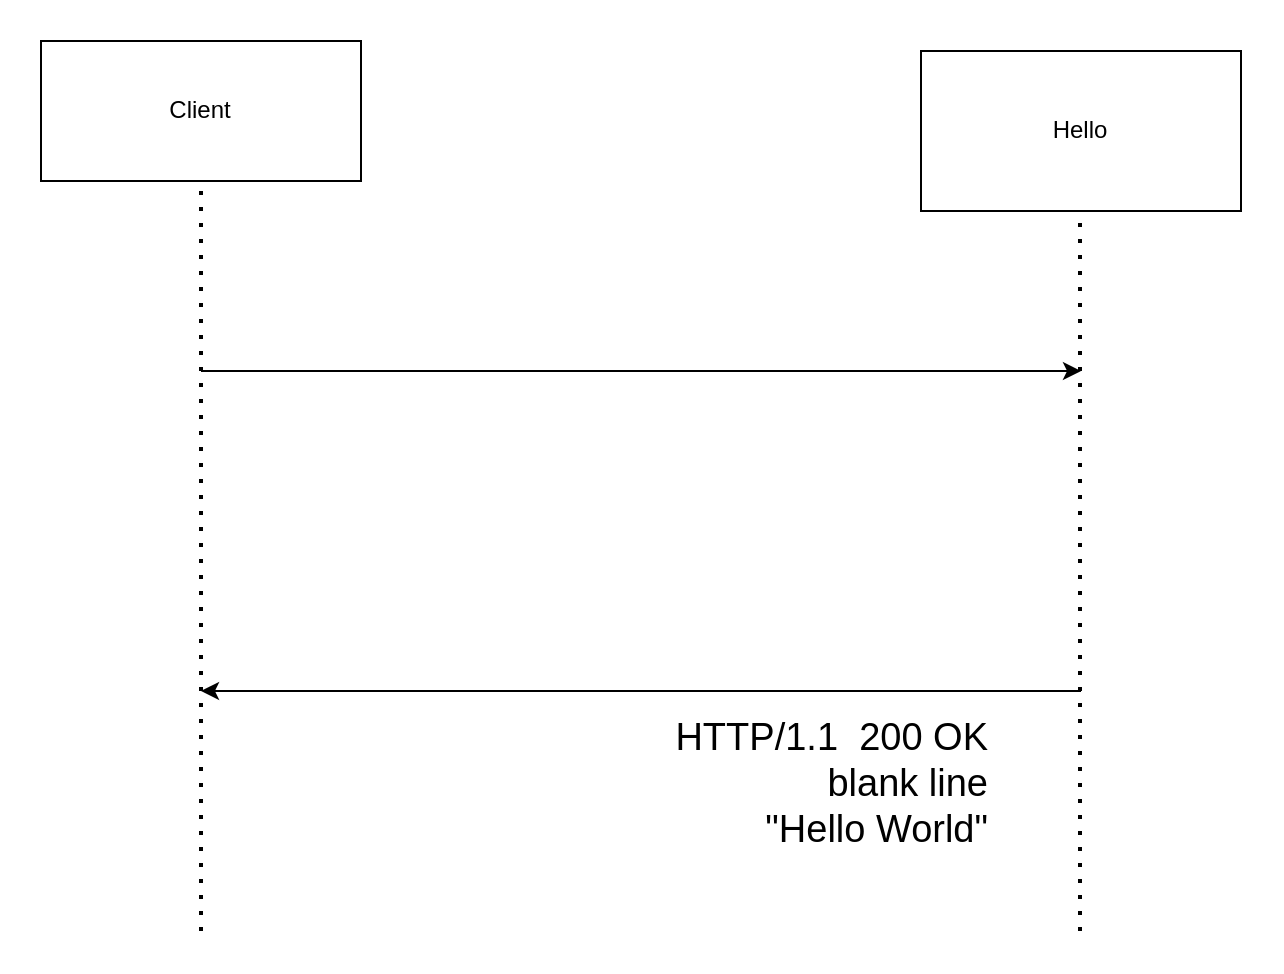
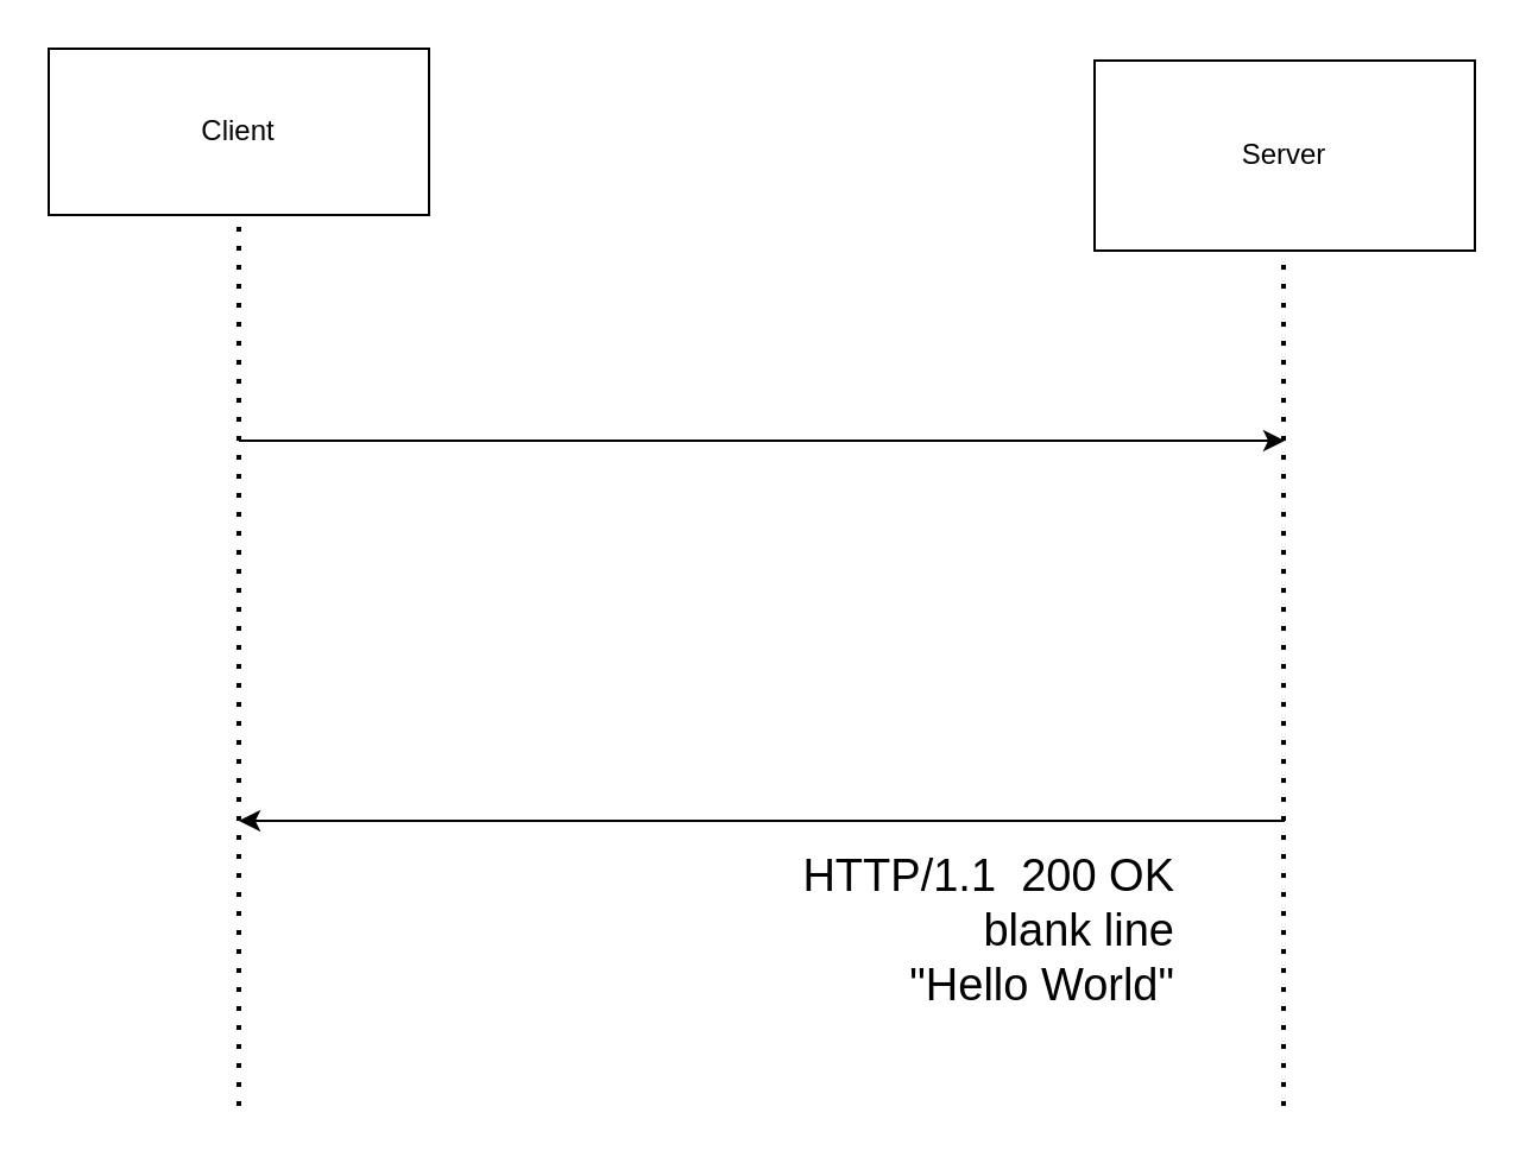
  <mxCell id="0" />
  <mxCell id="1" parent="0" />
  <mxCell id="2" value="Client" style="rounded=0;whiteSpace=wrap;html=1;" vertex="1" parent="1"><mxGeometry x="20" y="20" width="160" height="70" as="geometry" /></mxCell>
- <mxCell id="3" value="Hello" style="rounded=0;whiteSpace=wrap;html=1;" vertex="1" parent="1"><mxGeometry x="460" y="25" width="160" height="80" as="geometry" /></mxCell>
+ <mxCell id="3" value="Server" style="rounded=0;whiteSpace=wrap;html=1;" vertex="1" parent="1"><mxGeometry x="460" y="25" width="160" height="80" as="geometry" /></mxCell>
  <mxCell id="4" value="" style="endArrow=none;dashed=1;html=1;dashPattern=1 3;strokeWidth=2;entryX=0.5;entryY=1;entryDx=0;entryDy=0;" edge="1" parent="1" target="2"><mxGeometry width="50" height="50" relative="1" as="geometry"><mxPoint x="100" y="465" as="sourcePoint" /><mxPoint x="340" y="215" as="targetPoint" /></mxGeometry></mxCell>
  <mxCell id="5" value="" style="endArrow=none;dashed=1;html=1;dashPattern=1 3;strokeWidth=2;entryX=0.5;entryY=1;entryDx=0;entryDy=0;" edge="1" parent="1"><mxGeometry width="50" height="50" relative="1" as="geometry"><mxPoint x="539.5" y="465" as="sourcePoint" /><mxPoint x="539.5" y="105" as="targetPoint" /></mxGeometry></mxCell>
  <mxCell id="6" value="" style="endArrow=classic;html=1;" edge="1" parent="1"><mxGeometry width="50" height="50" relative="1" as="geometry"><mxPoint x="100" y="185" as="sourcePoint" /><mxPoint x="540" y="185" as="targetPoint" /></mxGeometry></mxCell>
  <mxCell id="7" value="" style="endArrow=classic;html=1;" edge="1" parent="1"><mxGeometry width="50" height="50" relative="1" as="geometry"><mxPoint x="540" y="345" as="sourcePoint" /><mxPoint x="100" y="345" as="targetPoint" /></mxGeometry></mxCell>
  <mxCell id="8" value="HTTP/1.1  200 OK&#10;blank line&#10;&quot;Hello World&quot;&#10;" style="text;strokeColor=none;fillColor=none;align=right;verticalAlign=middle;spacingLeft=4;spacingRight=4;overflow=hidden;points=[[0,0.5],[1,0.5]];portConstraint=eastwest;rotatable=0;fontSize=19;" vertex="1" parent="1"><mxGeometry x="320" y="355" width="180" height="70" as="geometry" /></mxCell>
